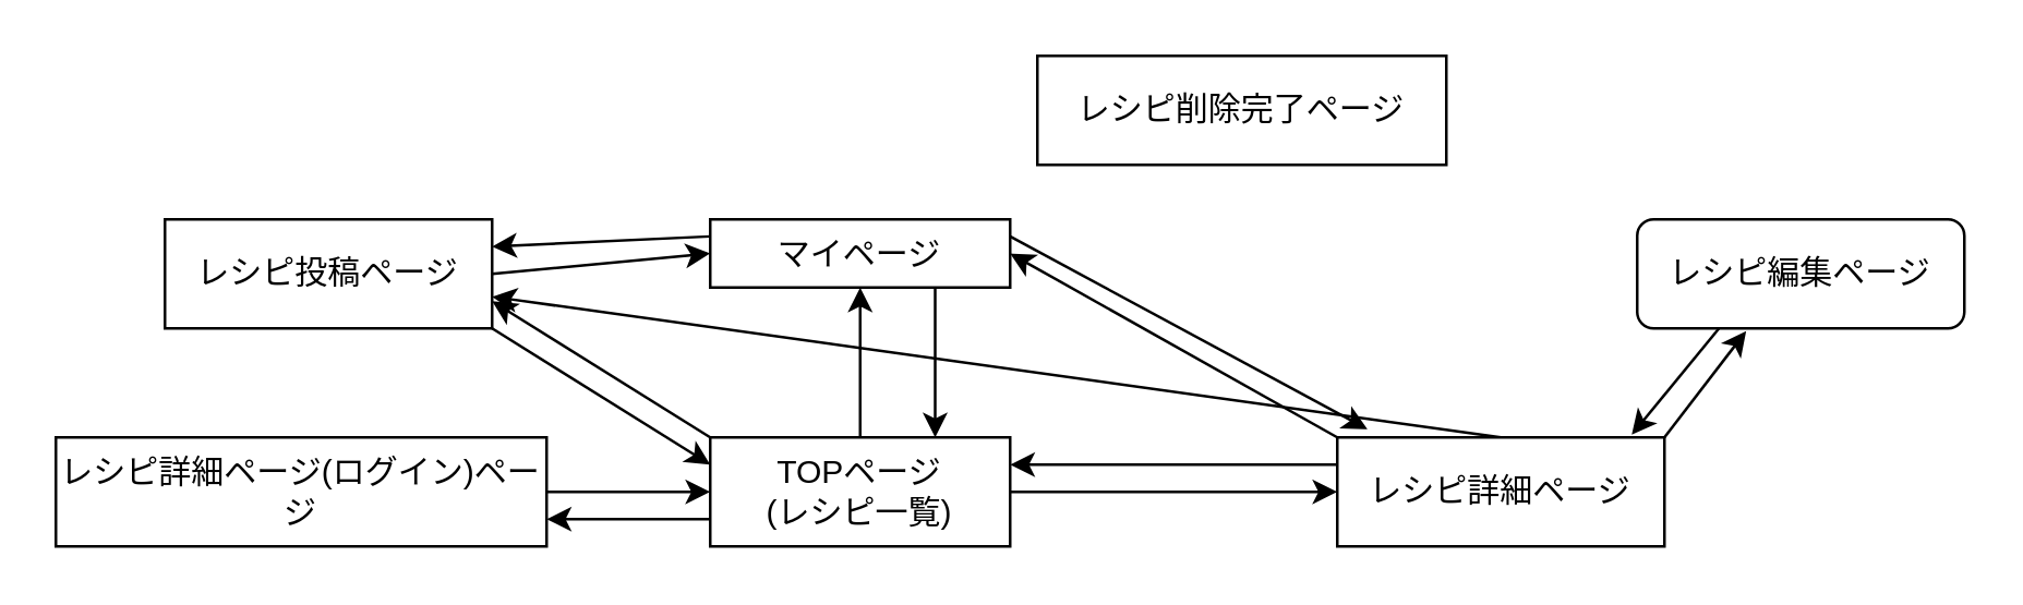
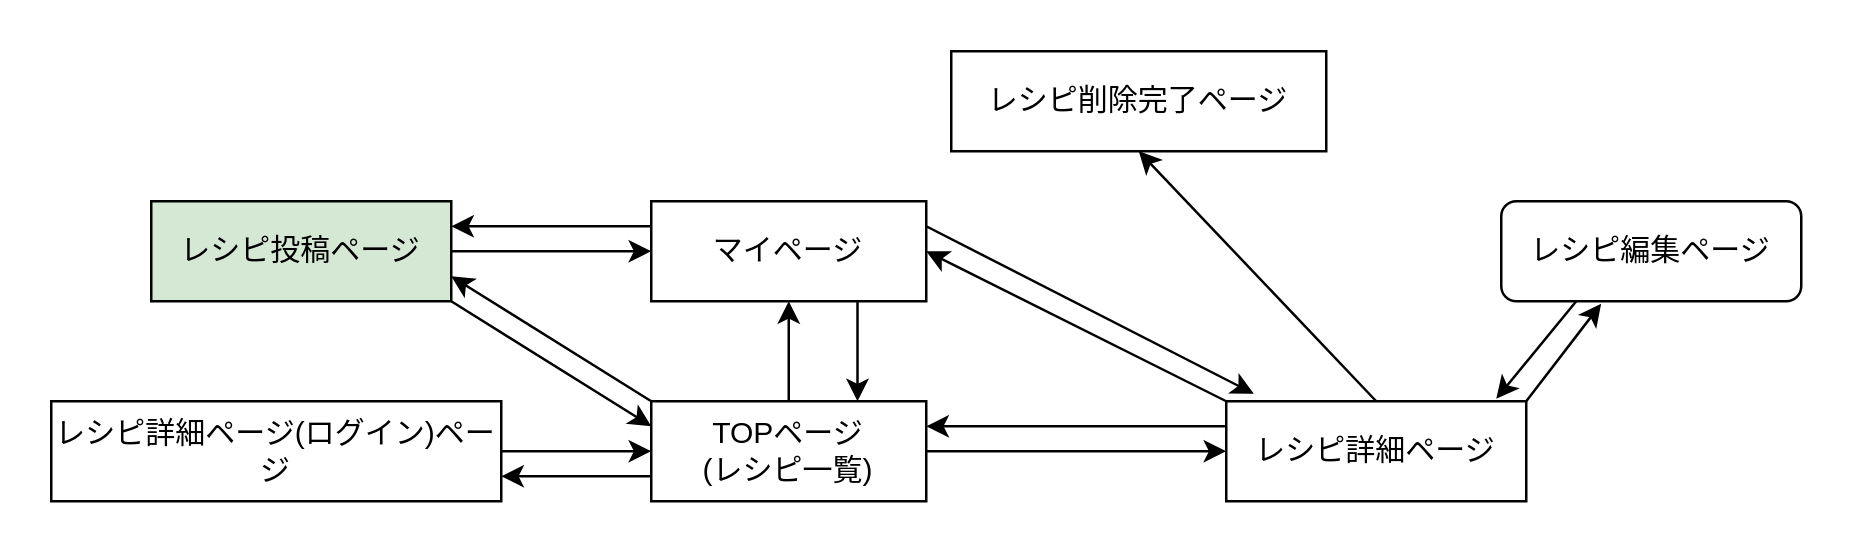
  <mxCell id="0" />
  <mxCell id="1" parent="0" />
  <mxCell id="2" style="edgeStyle=none;html=1;exitX=0;exitY=0.75;exitDx=0;exitDy=0;entryX=1;entryY=0.75;entryDx=0;entryDy=0;" parent="1" source="6" target="15" edge="1"><mxGeometry relative="1" as="geometry" /></mxCell>
  <mxCell id="3" style="edgeStyle=none;html=1;exitX=0.5;exitY=0;exitDx=0;exitDy=0;entryX=0.5;entryY=1;entryDx=0;entryDy=0;" parent="1" source="6" target="10" edge="1"><mxGeometry relative="1" as="geometry" /></mxCell>
  <mxCell id="4" style="edgeStyle=none;html=1;exitX=1;exitY=0.5;exitDx=0;exitDy=0;entryX=0;entryY=0.5;entryDx=0;entryDy=0;" parent="1" source="6" target="23" edge="1"><mxGeometry relative="1" as="geometry" /></mxCell>
  <mxCell id="5" style="edgeStyle=none;html=1;exitX=0;exitY=0;exitDx=0;exitDy=0;entryX=1;entryY=0.75;entryDx=0;entryDy=0;" parent="1" source="6" target="13" edge="1"><mxGeometry relative="1" as="geometry" /></mxCell>
  <mxCell id="6" value="TOPページ&lt;br&gt;(レシピ一覧)" style="whiteSpace=wrap;html=1;align=center;" parent="1" vertex="1"><mxGeometry x="260" y="160" width="110" height="40" as="geometry" /></mxCell>
  <mxCell id="7" style="edgeStyle=none;html=1;exitX=0.75;exitY=1;exitDx=0;exitDy=0;entryX=0.75;entryY=0;entryDx=0;entryDy=0;" parent="1" source="10" target="6" edge="1"><mxGeometry relative="1" as="geometry" /></mxCell>
  <mxCell id="8" style="edgeStyle=none;html=1;exitX=1;exitY=0.25;exitDx=0;exitDy=0;entryX=0.092;entryY=-0.075;entryDx=0;entryDy=0;entryPerimeter=0;" parent="1" source="10" target="23" edge="1"><mxGeometry relative="1" as="geometry" /></mxCell>
  <mxCell id="9" style="edgeStyle=none;html=1;exitX=0;exitY=0.25;exitDx=0;exitDy=0;entryX=1;entryY=0.25;entryDx=0;entryDy=0;" parent="1" source="10" target="13" edge="1"><mxGeometry relative="1" as="geometry" /></mxCell>
- <mxCell id="10" value="マイページ" style="whiteSpace=wrap;html=1;align=center;" parent="1" vertex="1"><mxGeometry x="260" y="80" width="110" height="25" as="geometry" /></mxCell>
+ <mxCell id="10" value="マイページ" style="whiteSpace=wrap;html=1;align=center;" parent="1" vertex="1"><mxGeometry x="260" y="80" width="110" height="40" as="geometry" /></mxCell>
  <mxCell id="11" style="edgeStyle=none;html=1;exitX=1;exitY=1;exitDx=0;exitDy=0;entryX=0;entryY=0.25;entryDx=0;entryDy=0;" parent="1" source="13" target="6" edge="1"><mxGeometry relative="1" as="geometry" /></mxCell>
  <mxCell id="12" style="edgeStyle=none;html=1;exitX=1;exitY=0.5;exitDx=0;exitDy=0;entryX=0;entryY=0.5;entryDx=0;entryDy=0;" parent="1" source="13" target="10" edge="1"><mxGeometry relative="1" as="geometry" /></mxCell>
- <mxCell id="13" value="レシピ投稿ページ" style="whiteSpace=wrap;html=1;align=center;" parent="1" vertex="1"><mxGeometry x="60" y="80" width="120" height="40" as="geometry" /></mxCell>
+ <mxCell id="13" value="レシピ投稿ページ" style="whiteSpace=wrap;html=1;align=center;fillColor=#d5e8d4;" parent="1" vertex="1"><mxGeometry x="60" y="80" width="120" height="40" as="geometry" /></mxCell>
  <mxCell id="14" style="edgeStyle=none;html=1;exitX=1;exitY=0.5;exitDx=0;exitDy=0;entryX=0;entryY=0.5;entryDx=0;entryDy=0;" parent="1" source="15" target="6" edge="1"><mxGeometry relative="1" as="geometry" /></mxCell>
  <mxCell id="15" value="レシピ詳細ページ(ログイン)ページ" style="whiteSpace=wrap;html=1;align=center;" parent="1" vertex="1"><mxGeometry x="20" y="160" width="180" height="40" as="geometry" /></mxCell>
  <mxCell id="16" value="レシピ削除完了ページ" style="whiteSpace=wrap;html=1;align=center;" parent="1" vertex="1"><mxGeometry x="380" y="20" width="150" height="40" as="geometry" /></mxCell>
  <mxCell id="17" style="edgeStyle=none;html=1;exitX=0.25;exitY=1;exitDx=0;exitDy=0;entryX=0.9;entryY=-0.025;entryDx=0;entryDy=0;entryPerimeter=0;" parent="1" source="18" target="23" edge="1"><mxGeometry relative="1" as="geometry" /></mxCell>
  <mxCell id="18" value="レシピ編集ページ" style="whiteSpace=wrap;html=1;align=center;rounded=1;" parent="1" vertex="1"><mxGeometry x="600" y="80" width="120" height="40" as="geometry" /></mxCell>
  <mxCell id="19" style="edgeStyle=none;html=1;exitX=0;exitY=0.25;exitDx=0;exitDy=0;entryX=1;entryY=0.25;entryDx=0;entryDy=0;" parent="1" source="23" target="6" edge="1"><mxGeometry relative="1" as="geometry" /></mxCell>
  <mxCell id="20" style="edgeStyle=none;html=1;exitX=0;exitY=0;exitDx=0;exitDy=0;entryX=1;entryY=0.5;entryDx=0;entryDy=0;" parent="1" source="23" target="10" edge="1"><mxGeometry relative="1" as="geometry" /></mxCell>
  <mxCell id="21" style="edgeStyle=none;html=1;exitX=1;exitY=0;exitDx=0;exitDy=0;entryX=0.333;entryY=1.025;entryDx=0;entryDy=0;entryPerimeter=0;" parent="1" source="23" target="18" edge="1"><mxGeometry relative="1" as="geometry" /></mxCell>
- <mxCell id="22" style="edgeStyle=none;html=1;exitX=0.5;exitY=0;exitDx=0;exitDy=0;" parent="1" source="23" target="13" edge="1"><mxGeometry relative="1" as="geometry" /></mxCell>
+ <mxCell id="22" style="edgeStyle=none;html=1;exitX=0.5;exitY=0;exitDx=0;exitDy=0;entryX=0.5;entryY=1;entryDx=0;entryDy=0;" parent="1" source="23" target="16" edge="1"><mxGeometry relative="1" as="geometry" /></mxCell>
  <mxCell id="23" value="レシピ詳細ページ" style="whiteSpace=wrap;html=1;align=center;" parent="1" vertex="1"><mxGeometry x="490" y="160" width="120" height="40" as="geometry" /></mxCell>
